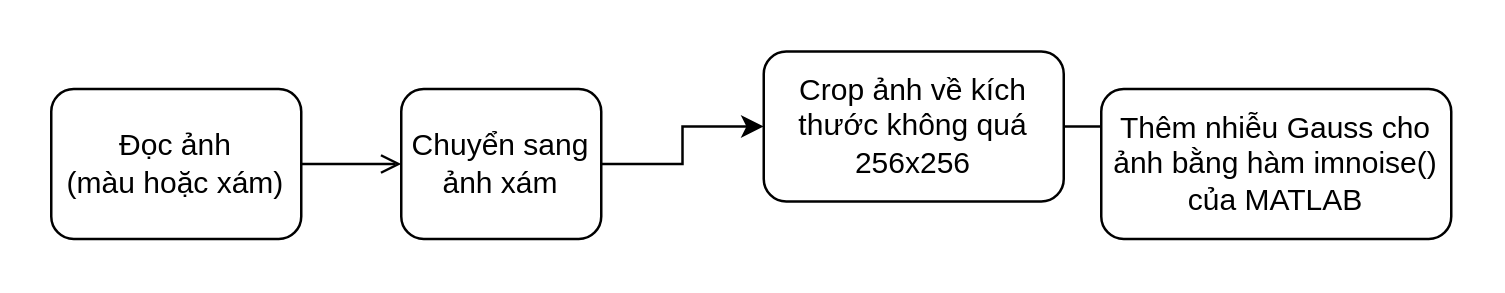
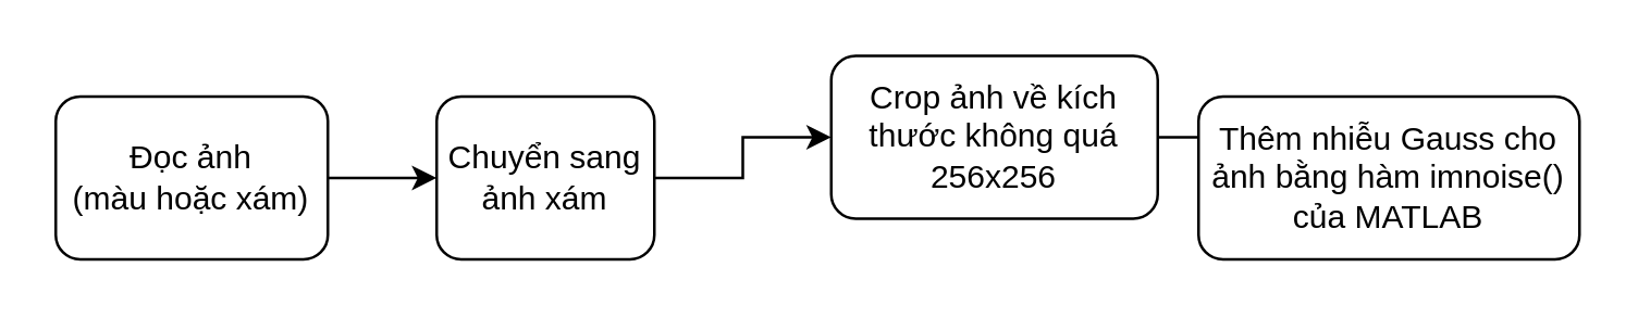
  <mxCell id="0" />
  <mxCell id="1" parent="0" />
  <mxCell id="2" value="" style="edgeStyle=orthogonalEdgeStyle;rounded=0;orthogonalLoop=1;jettySize=auto;html=1;" parent="1" source="3" target="7" edge="1"><mxGeometry relative="1" as="geometry" /></mxCell>
  <mxCell id="3" value="Chuyển sang ảnh xám" style="rounded=1;whiteSpace=wrap;html=1;fontSize=12;glass=0;strokeWidth=1;shadow=0;" parent="1" vertex="1"><mxGeometry x="160" width="80" height="60" as="geometry" y="35" /></mxCell>
- <mxCell id="4" value="" style="edgeStyle=orthogonalEdgeStyle;rounded=0;orthogonalLoop=1;jettySize=auto;html=1;endArrow=open;" parent="1" source="5" target="3" edge="1"><mxGeometry relative="1" as="geometry" /></mxCell>
+ <mxCell id="4" value="" style="edgeStyle=orthogonalEdgeStyle;rounded=0;orthogonalLoop=1;jettySize=auto;html=1;" parent="1" source="5" target="3" edge="1"><mxGeometry relative="1" as="geometry" /></mxCell>
  <mxCell id="5" value="Đọc ảnh &lt;br&gt;(màu hoặc xám)" style="rounded=1;whiteSpace=wrap;html=1;fontSize=12;glass=0;strokeWidth=1;shadow=0;" parent="1" vertex="1"><mxGeometry width="100" height="60" as="geometry" x="20" y="35" /></mxCell>
  <mxCell id="6" value="" style="edgeStyle=orthogonalEdgeStyle;rounded=0;orthogonalLoop=1;jettySize=auto;html=1;" parent="1" source="7" target="8" edge="1"><mxGeometry relative="1" as="geometry" /></mxCell>
  <mxCell id="7" value="Crop ảnh về kích thước không quá 256x256" style="rounded=1;whiteSpace=wrap;html=1;fontSize=12;glass=0;strokeWidth=1;shadow=0;" parent="1" vertex="1"><mxGeometry x="305" y="20" width="120" height="60" as="geometry" /></mxCell>
  <mxCell id="8" value="Thêm nhiễu Gauss cho ảnh bằng hàm imnoise() của MATLAB" style="rounded=1;whiteSpace=wrap;html=1;fontSize=12;glass=0;strokeWidth=1;shadow=0;" parent="1" vertex="1"><mxGeometry x="440" width="140" height="60" as="geometry" y="35" /></mxCell>
